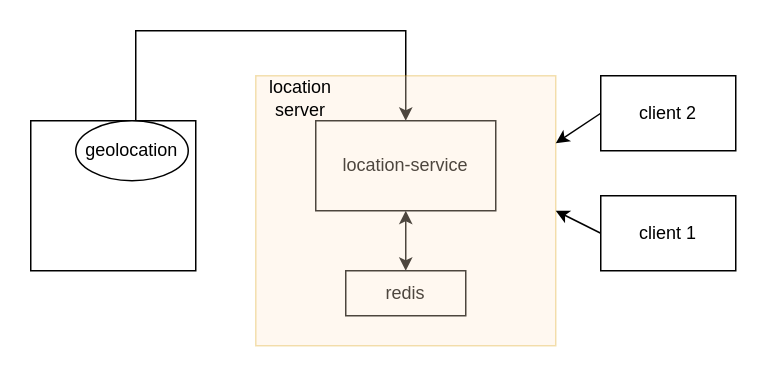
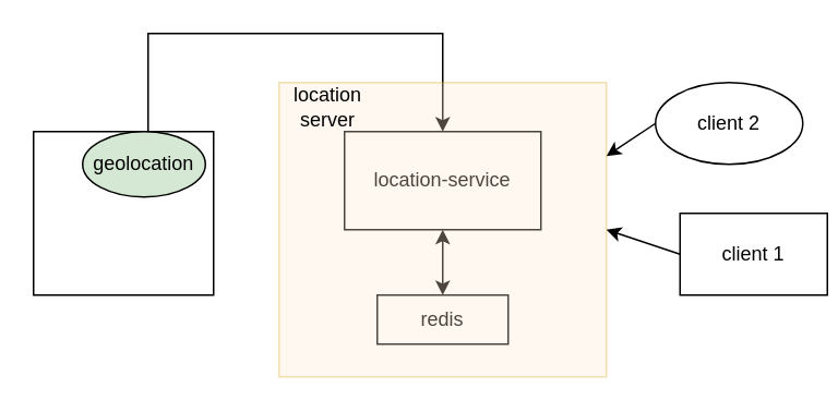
  <mxCell id="0" />
  <mxCell id="1" parent="0" />
  <mxCell id="2" value="location-service" style="rounded=0;whiteSpace=wrap;html=1;" vertex="1" parent="1"><mxGeometry x="210" y="80" width="120" height="60" as="geometry" /></mxCell>
- <mxCell id="3" value="client 1" style="rounded=0;whiteSpace=wrap;html=1;" vertex="1" parent="1"><mxGeometry x="400" y="130" width="90" height="50" as="geometry" /></mxCell>
- <mxCell id="4" value="client 2" style="rounded=0;whiteSpace=wrap;html=1;" vertex="1" parent="1"><mxGeometry x="400" y="50" width="90" height="50" as="geometry" /></mxCell>
+ <mxCell id="3" value="client 1" style="rounded=0;whiteSpace=wrap;html=1;" vertex="1" parent="1"><mxGeometry x="415" y="130" width="90" height="50" as="geometry" /></mxCell>
+ <mxCell id="4" value="client 2" style="ellipse;whiteSpace=wrap;html=1;" vertex="1" parent="1"><mxGeometry x="400" y="50" width="90" height="50" as="geometry" /></mxCell>
  <mxCell id="5" value="" style="rounded=0;whiteSpace=wrap;html=1;" vertex="1" parent="1"><mxGeometry x="20" y="80" width="110" height="100" as="geometry" /></mxCell>
- <mxCell id="6" value="geolocation" style="ellipse;whiteSpace=wrap;html=1;" vertex="1" parent="1"><mxGeometry x="50" y="80" width="75" height="40" as="geometry" /></mxCell>
+ <mxCell id="6" value="geolocation" style="ellipse;whiteSpace=wrap;html=1;fillColor=#d5e8d4;" vertex="1" parent="1"><mxGeometry x="50" y="80" width="75" height="40" as="geometry" /></mxCell>
  <mxCell id="7" value="" style="endArrow=classic;html=1;rounded=0;entryX=0.5;entryY=0;entryDx=0;entryDy=0;" edge="1" parent="1" target="2"><mxGeometry width="50" height="50" relative="1" as="geometry"><mxPoint x="90" y="80" as="sourcePoint" /><mxPoint x="93" y="30" as="targetPoint" /><Array as="points"><mxPoint x="90" y="20" /><mxPoint x="270" y="20" /></Array></mxGeometry></mxCell>
  <mxCell id="8" value="" style="endArrow=classic;startArrow=classic;html=1;rounded=0;entryX=0.5;entryY=1;entryDx=0;entryDy=0;" edge="1" parent="1" target="2"><mxGeometry width="50" height="50" relative="1" as="geometry"><mxPoint x="270" y="180" as="sourcePoint" /><mxPoint x="300" y="90" as="targetPoint" /></mxGeometry></mxCell>
  <mxCell id="9" value="redis" style="rounded=0;whiteSpace=wrap;html=1;" vertex="1" parent="1"><mxGeometry x="230" y="180" width="80" height="30" as="geometry" /></mxCell>
  <mxCell id="10" value="" style="rounded=0;whiteSpace=wrap;html=1;opacity=30;fillColor=#ffe6cc;strokeColor=#d79b00;" vertex="1" parent="1"><mxGeometry x="170" y="50" width="200" height="180" as="geometry" /></mxCell>
  <mxCell id="11" value="location server" style="text;html=1;strokeColor=none;fillColor=none;align=center;verticalAlign=middle;whiteSpace=wrap;rounded=0;" vertex="1" parent="1"><mxGeometry x="170" y="50" width="60" height="30" as="geometry" /></mxCell>
  <mxCell id="12" value="" style="endArrow=classic;html=1;rounded=0;exitX=0;exitY=0.5;exitDx=0;exitDy=0;entryX=1;entryY=0.25;entryDx=0;entryDy=0;" edge="1" parent="1" source="4" target="10"><mxGeometry width="50" height="50" relative="1" as="geometry"><mxPoint x="130" y="140" as="sourcePoint" /><mxPoint x="180" y="90" as="targetPoint" /></mxGeometry></mxCell>
  <mxCell id="13" value="" style="endArrow=classic;html=1;rounded=0;exitX=0;exitY=0.5;exitDx=0;exitDy=0;entryX=1;entryY=0.5;entryDx=0;entryDy=0;" edge="1" parent="1" source="3" target="10"><mxGeometry width="50" height="50" relative="1" as="geometry"><mxPoint x="410" y="85" as="sourcePoint" /><mxPoint x="380" y="105" as="targetPoint" /></mxGeometry></mxCell>
